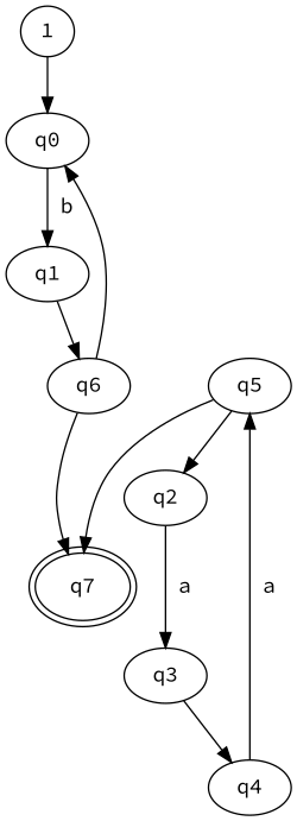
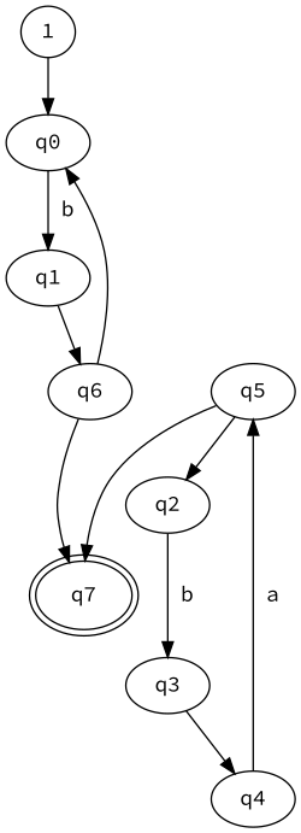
  digraph {
    fontname="Source Code Pro"
    node [fontname="Source Code Pro"]
    edge [fontname="Source Code Pro" weight=0.1]
    1 [height=0.00001 width=0.00001]
    q0
    q1
    q6
    q7 [peripheries=2]
    q2
    q3
    q4
    q5
    1 -> q0 [weight=""]
    q0 -> q1 [label=" b" weight=10]
    q1 -> q6
    q6 -> q0
    q6 -> q7
-   q2 -> q3 [label=" a" weight=10]
+   q2 -> q3 [label=" b" weight=10]
    q3 -> q4
    q4 -> q5 [label=" a" weight=10]
    q5 -> q7
    q5 -> q2
  }
